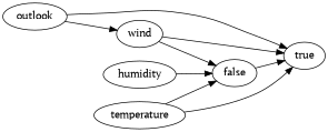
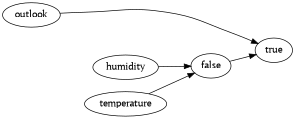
  digraph {
    fontname="PT Serif"
    rankdir=LR
    node [fontname="PT Serif"]
    edge [fontname="PT Serif"]
    outlook
    true
-   wind
    temperature
    false
    humidity
    outlook -> true [weight=overcast]
-   outlook -> wind [weight=rain]
-   wind -> true [weight=weak]
-   wind -> false [weight=strong]
-   temperature -> true [weight=cool]
    temperature -> false [weight=hot]
    false -> true [weight=normal]
    humidity -> false [weight=high]
  }
